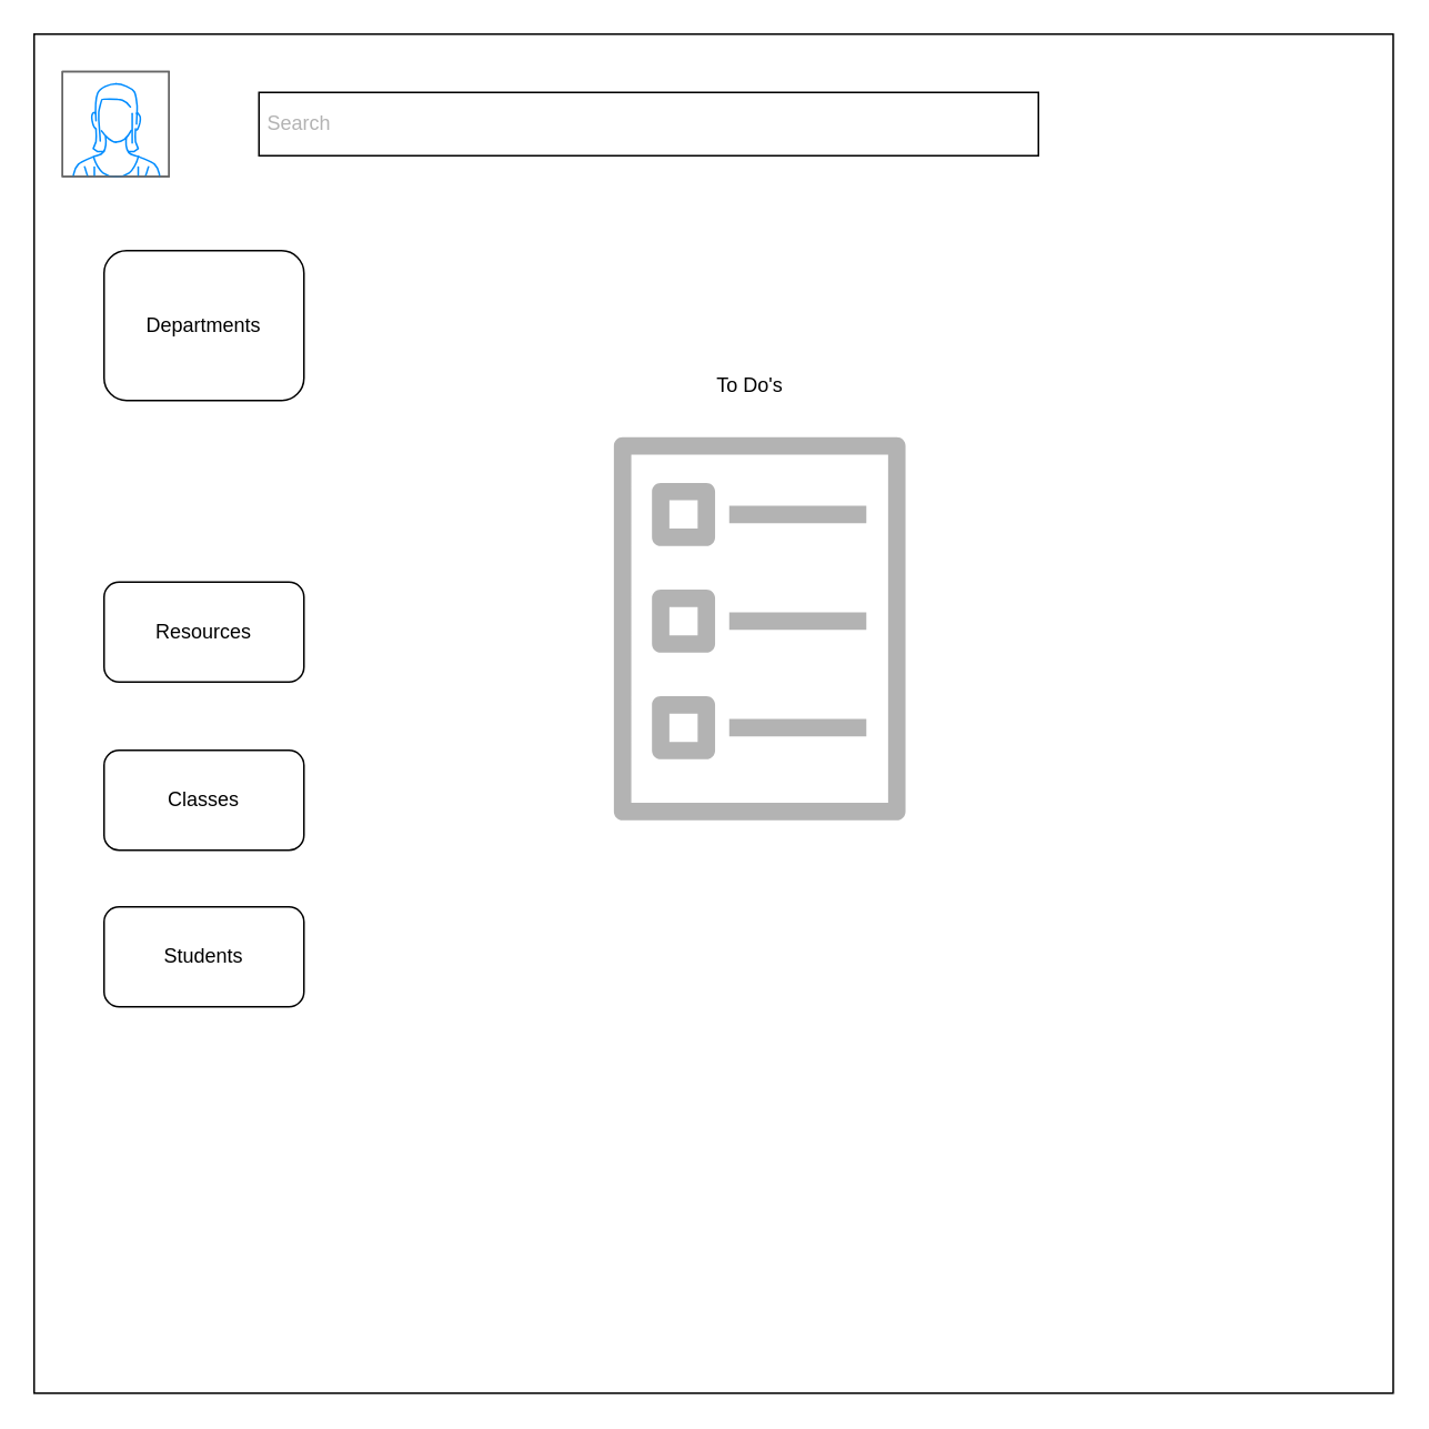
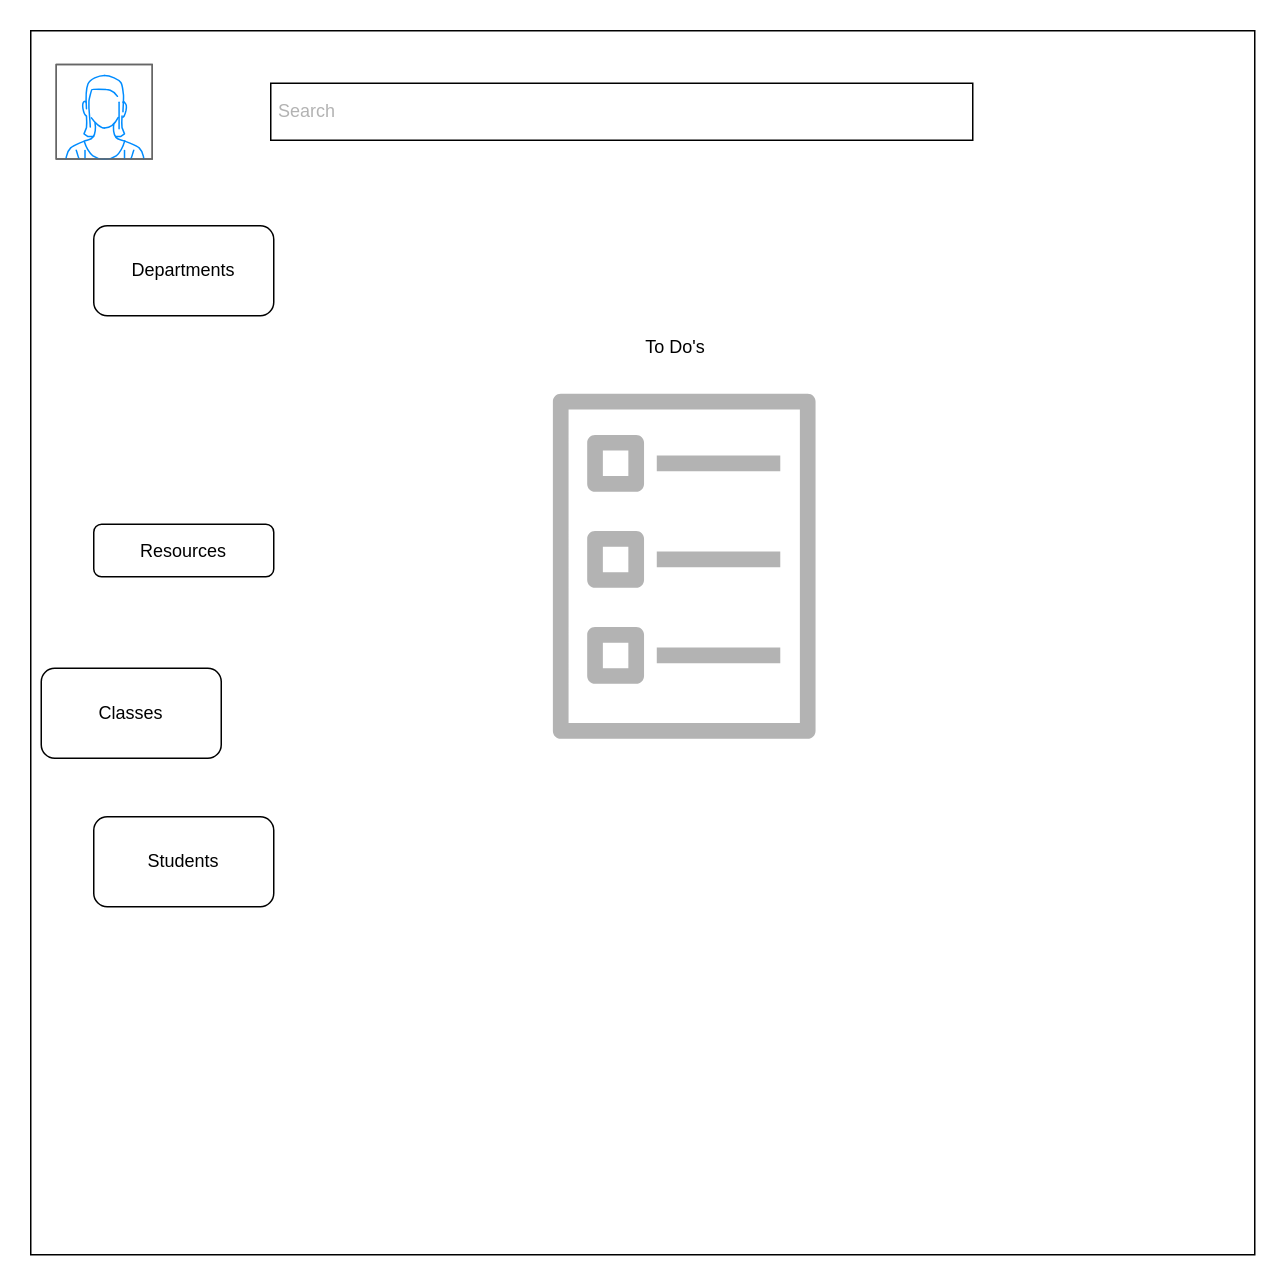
  <mxCell id="0" />
  <mxCell id="1" parent="0" />
  <mxCell id="2" value="" style="whiteSpace=wrap;html=1;aspect=fixed;" parent="1" vertex="1"><mxGeometry x="20" y="20" width="816" height="816" as="geometry" /></mxCell>
- <mxCell id="3" value="Departments" style="rounded=1;whiteSpace=wrap;html=1;" vertex="1" parent="1"><mxGeometry x="62" y="150" width="120" height="90" as="geometry" /></mxCell>
- <mxCell id="4" value="Resources" style="rounded=1;whiteSpace=wrap;html=1;" vertex="1" parent="1"><mxGeometry x="62" y="349" width="120" height="60" as="geometry" /></mxCell>
- <mxCell id="5" value="Classes" style="rounded=1;whiteSpace=wrap;html=1;" vertex="1" parent="1"><mxGeometry x="62" y="450" width="120" height="60" as="geometry" /></mxCell>
+ <mxCell id="3" value="Departments" style="rounded=1;whiteSpace=wrap;html=1;" vertex="1" parent="1"><mxGeometry x="62" y="150" width="120" height="60" as="geometry" /></mxCell>
+ <mxCell id="4" value="Resources" style="rounded=1;whiteSpace=wrap;html=1;" vertex="1" parent="1"><mxGeometry x="62" y="349" width="120" height="35" as="geometry" /></mxCell>
+ <mxCell id="5" value="Classes" style="rounded=1;whiteSpace=wrap;html=1;" vertex="1" parent="1"><mxGeometry x="27" y="445" width="120" height="60" as="geometry" /></mxCell>
  <mxCell id="6" value="Students" style="rounded=1;whiteSpace=wrap;html=1;" vertex="1" parent="1"><mxGeometry x="62" y="544" width="120" height="60" as="geometry" /></mxCell>
- <mxCell id="7" value="&amp;nbsp;&lt;font color=&quot;#b3b3b3&quot;&gt;Search&lt;/font&gt;" style="rounded=0;whiteSpace=wrap;html=1;align=left;" vertex="1" parent="1"><mxGeometry x="155" y="55" width="468" height="38" as="geometry" /></mxCell>
+ <mxCell id="7" value="&amp;nbsp;&lt;font color=&quot;#b3b3b3&quot;&gt;Search&lt;/font&gt;" style="rounded=0;whiteSpace=wrap;html=1;align=left;" vertex="1" parent="1"><mxGeometry x="180" y="55" width="468" height="38" as="geometry" /></mxCell>
  <mxCell id="8" value="" style="verticalLabelPosition=bottom;shadow=0;dashed=0;align=center;html=1;verticalAlign=top;strokeWidth=1;shape=mxgraph.mockup.containers.userFemale;strokeColor=#666666;strokeColor2=#008cff;" vertex="1" parent="1"><mxGeometry x="37" y="42.5" width="64" height="63" as="geometry" /></mxCell>
  <mxCell id="9" value="" style="sketch=0;outlineConnect=0;fontColor=#232F3E;gradientColor=none;fillColor=#B3B3B3;strokeColor=none;dashed=0;verticalLabelPosition=bottom;verticalAlign=top;align=center;html=1;fontSize=12;fontStyle=0;aspect=fixed;pointerEvents=1;shape=mxgraph.aws4.ecs_task;" vertex="1" parent="1"><mxGeometry x="367" y="262" width="177.29" height="230" as="geometry" /></mxCell>
  <mxCell id="10" value="To Do's" style="text;html=1;align=center;verticalAlign=middle;whiteSpace=wrap;rounded=0;" vertex="1" parent="1"><mxGeometry x="420" y="216" width="60" height="30" as="geometry" /></mxCell>
